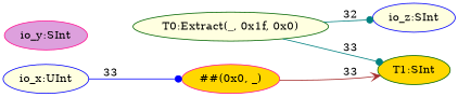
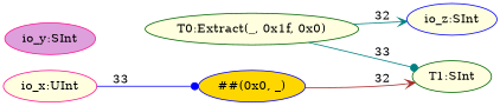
  digraph {
    rankdir=LR
    node [color=blue fillcolor=lightyellow style=filled]
    edge [arrowhead=vee color=teal]
    n1 [label="io_z:SInt"]
    n2 [color=darkgreen label="T0:Extract(_, 0x1f, 0x0)"]
-   n3 [color=darkgreen fillcolor=gold label="T1:SInt"]
-   n4 [color=deeppink fillcolor=gold label="##(0x0, _)"]
-   n5 [label="io_x:UInt"]
+   n3 [color=darkgreen label="T1:SInt"]
+   n4 [fillcolor=gold label="##(0x0, _)"]
+   n5 [color=deeppink label="io_x:UInt"]
    n6 [color=deeppink fillcolor=plum label="io_y:SInt"]
-   n2 -> n1 [arrowhead=dot label=32]
+   n2 -> n1 [label=32]
    n2 -> n3 [arrowhead=dot label=33]
-   n4 -> n3 [color=brown label=33]
+   n4 -> n3 [color=brown label=32]
    n5 -> n4 [arrowhead=dot color=blue label=33]
  }
